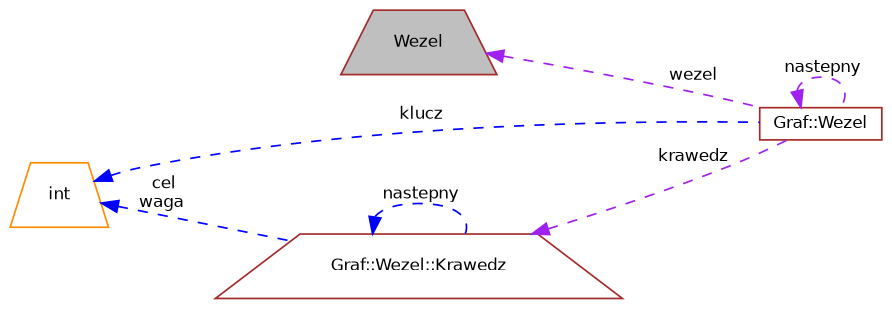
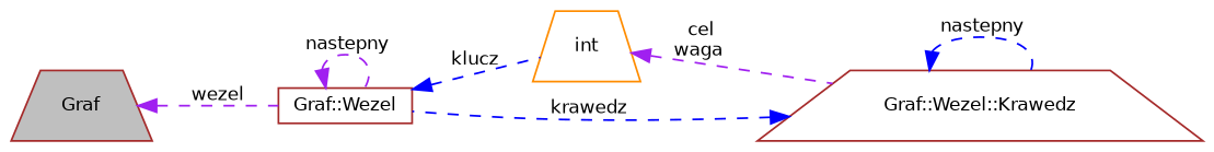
  digraph {
    rankdir=LR
    node [color=brown fillcolor=white fontname=Helvetica fontsize=10 shape=trapezium style=filled]
    edge [color=purple dir=back fontname=Helvetica fontsize=10 labelfontname=Helvetica labelfontsize=10 style=dashed]
-   n1 [fillcolor=grey75 fontcolor=black height=0.2 label=Wezel width=0.4]
+   n1 [fillcolor=grey75 fontcolor=black height=0.2 label=Graf width=0.4]
    n2 [height=0.2 label="Graf::Wezel" shape=box width=0.4]
    n3 [height=0.2 label="Graf::Wezel::Krawedz" width=0.4]
    n4 [color=darkorange height=0.2 label=int width=0.4]
    n1 -> n2 [label=" wezel"]
    n2 -> n2 [label=" nastepny"]
-   n3 -> n2 [label=" krawedz"]
+   n3 -> n2 [color=blue label=" krawedz"]
    n3 -> n3 [color=blue label=" nastepny"]
-   n4 -> n2 [color=blue label=" klucz"]
-   n4 -> n3 [color=blue label=" cel\nwaga"]
+   n2 -> n4 [color=blue label=" klucz"]
+   n4 -> n3 [label=" cel\nwaga"]
  }
